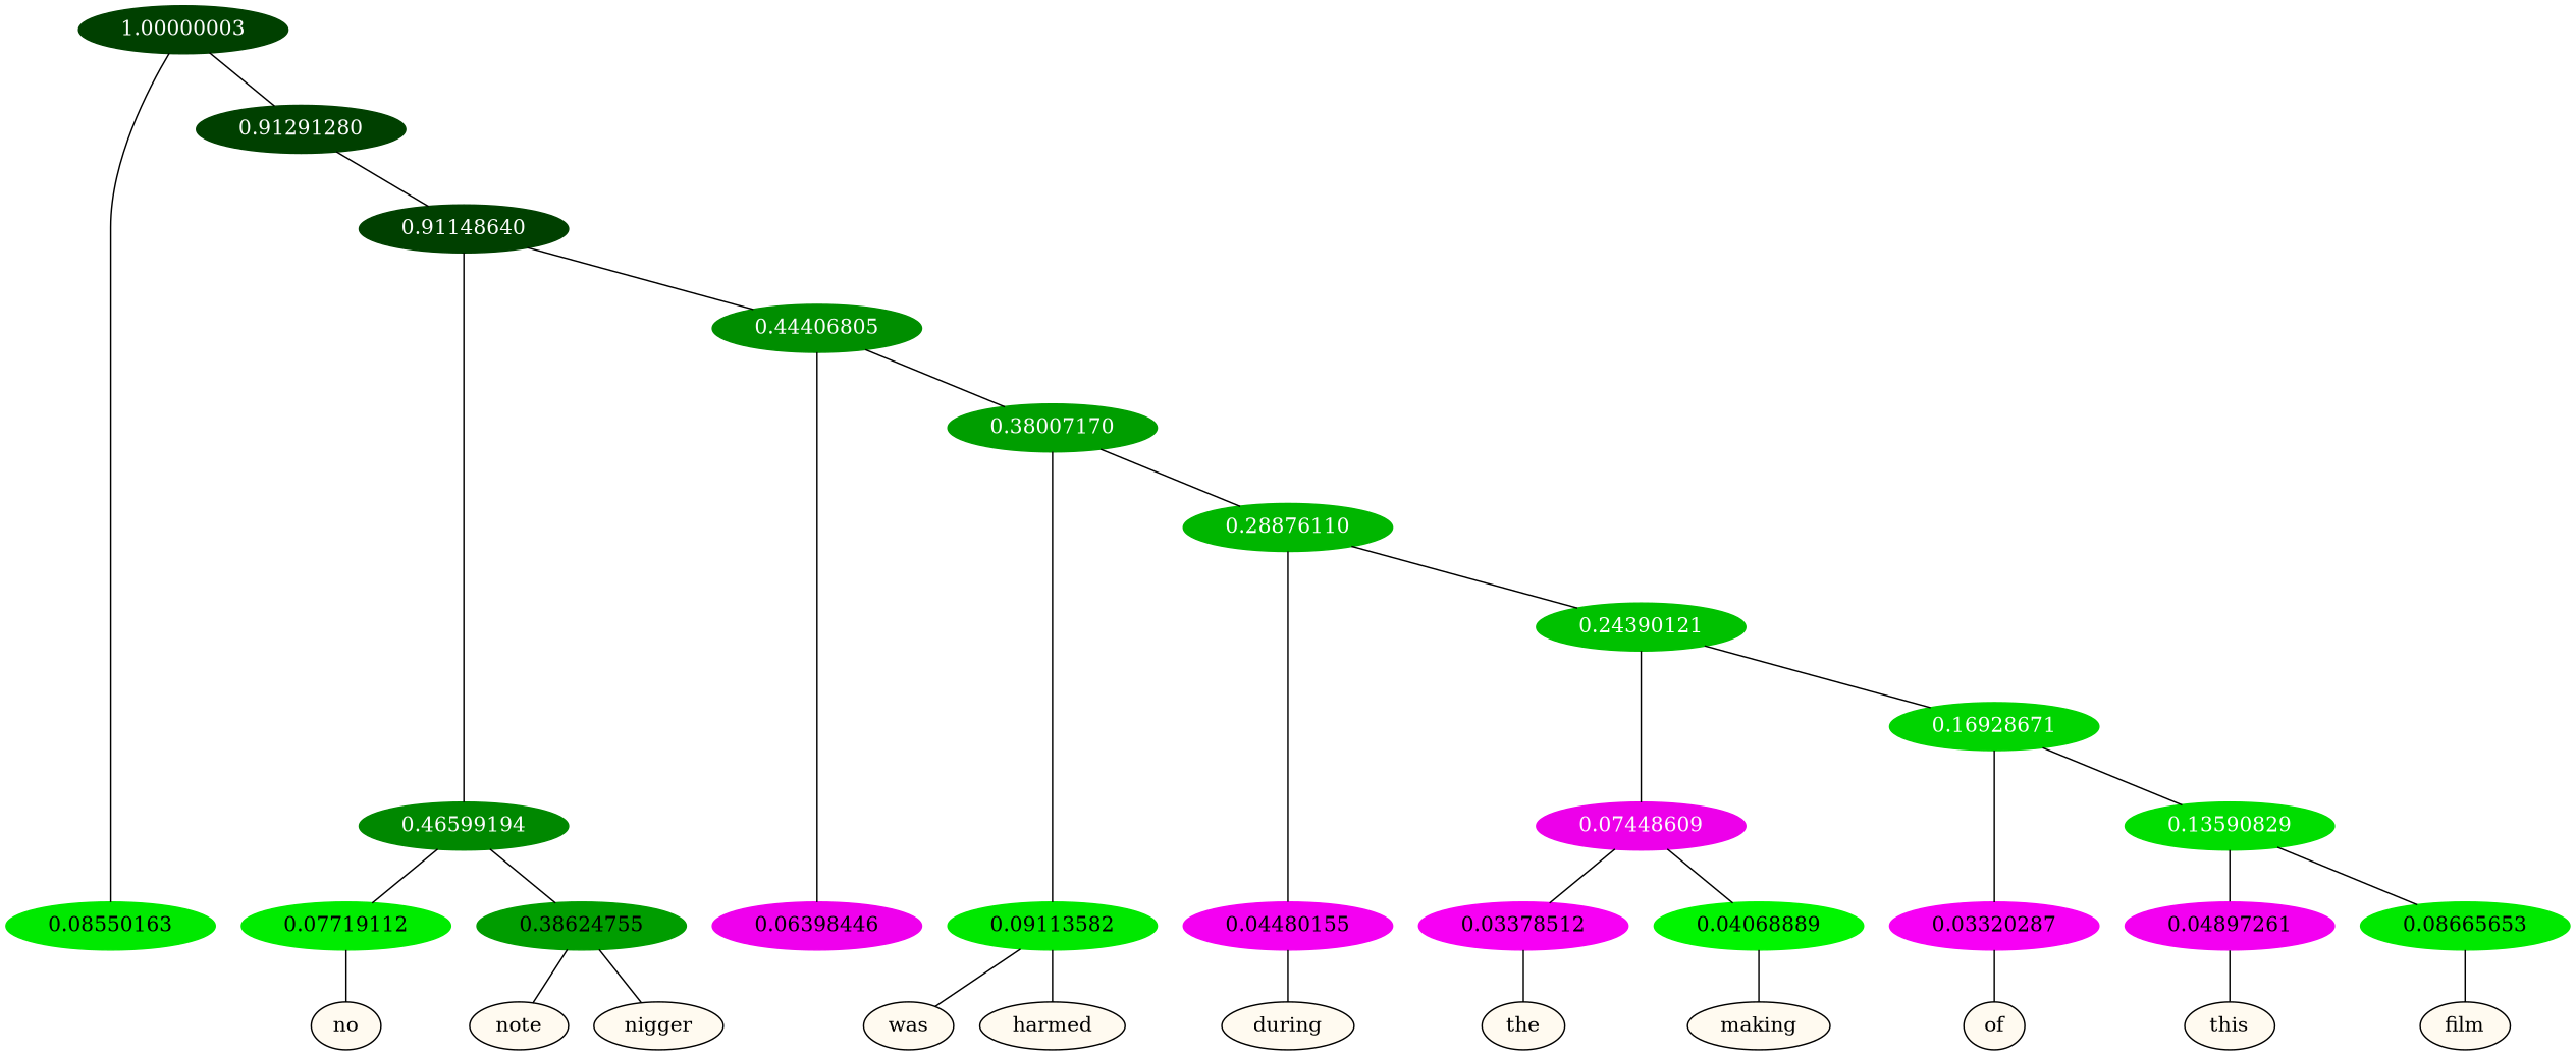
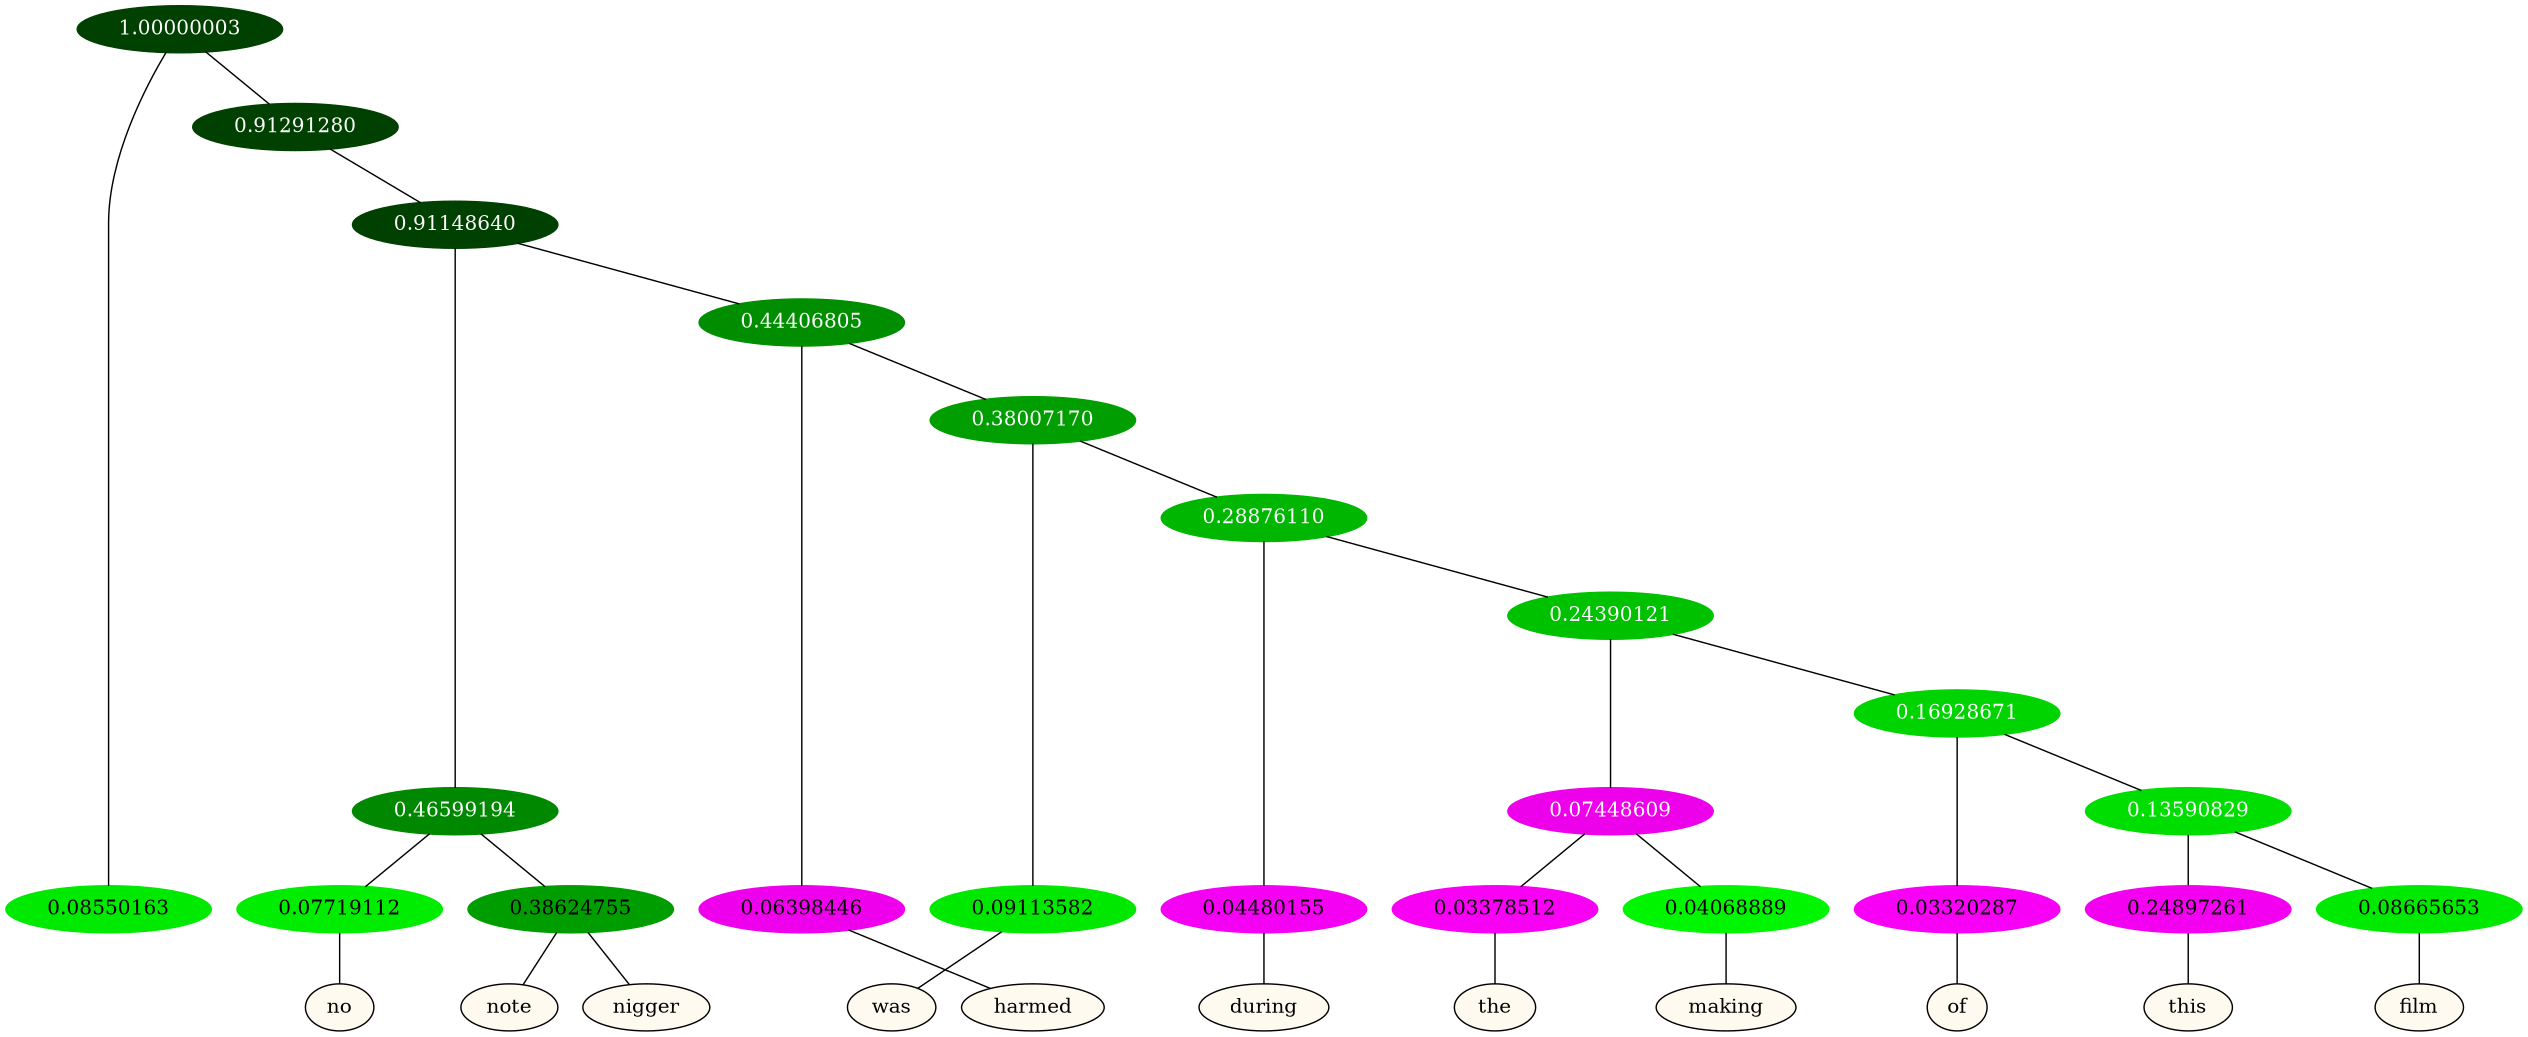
  graph {
    node [color=black format=png nodesep=0.001 ordering=out overlap_scaling=0.01 ranksep=0.001 style=filled]
    n1 [fillcolor=floralwhite height=0.15 label=note style="filled,solid" width=0.15]
    n2 [fillcolor=floralwhite height=0.15 label=no style="filled,solid" width=0.15]
    n3 [fillcolor=floralwhite height=0.15 label=nigger style="filled,solid" width=0.15]
    n4 [fillcolor=floralwhite height=0.15 label=was style="filled,solid" width=0.15]
    n5 [fillcolor=floralwhite height=0.15 label=harmed style="filled,solid" width=0.15]
    n6 [fillcolor=floralwhite height=0.15 label=during style="filled,solid" width=0.15]
    n7 [fillcolor=floralwhite height=0.15 label=the style="filled,solid" width=0.15]
    n8 [fillcolor=floralwhite height=0.15 label=making style="filled,solid" width=0.15]
    n9 [fillcolor=floralwhite height=0.15 label=of style="filled,solid" width=0.15]
    n10 [fillcolor=floralwhite height=0.15 label=this style="filled,solid" width=0.15]
    n11 [fillcolor=floralwhite height=0.15 label=film style="filled,solid" width=0.15]
    n12 [color="0.334 1.000 0.914" fontcolor=black height=0.15 label=0.08550163 width=0.15]
    n13 [color="0.334 1.000 0.923" fontcolor=black height=0.15 label=0.07719112 width=0.15]
    n14 [color="0.334 1.000 0.614" fontcolor=black height=0.15 label=0.38624755 width=0.15]
    n15 [color="0.835 1.000 0.936" fontcolor=black height=0.15 label=0.06398446 width=0.15]
    n16 [color="0.334 1.000 0.909" fontcolor=black height=0.15 label=0.09113582 width=0.15]
    n17 [color="0.835 1.000 0.955" fontcolor=black height=0.15 label=0.04480155 width=0.15]
    n18 [color="0.835 1.000 0.966" fontcolor=black height=0.15 label=0.03378512 width=0.15]
    n19 [color="0.334 1.000 0.959" fontcolor=black height=0.15 label=0.04068889 width=0.15]
    n20 [color="0.835 1.000 0.967" fontcolor=black height=0.15 label=0.03320287 width=0.15]
-   n21 [color="0.835 1.000 0.951" fontcolor=black height=0.15 label=0.04897261 width=0.15]
+   n21 [color="0.835 1.000 0.951" fontcolor=black height=0.15 label=0.24897261 width=0.15]
    n22 [color="0.334 1.000 0.913" fontcolor=black height=0.15 label=0.08665653 width=0.15]
    n23 [color="0.334 1.000 0.250" fontcolor=grey99 height=0.15 label=1.00000003 width=0.15]
    n24 [color="0.334 1.000 0.250" fontcolor=grey99 height=0.15 label=0.91291280 width=0.15]
    n25 [color="0.334 1.000 0.250" fontcolor=grey99 height=0.15 label=0.91148640 width=0.15]
    n26 [color="0.334 1.000 0.534" fontcolor=grey99 height=0.15 label=0.46599194 width=0.15]
    n27 [color="0.334 1.000 0.556" fontcolor=grey99 height=0.15 label=0.44406805 width=0.15]
    n28 [color="0.334 1.000 0.620" fontcolor=grey99 height=0.15 label=0.38007170 width=0.15]
    n29 [color="0.334 1.000 0.711" fontcolor=grey99 height=0.15 label=0.28876110 width=0.15]
    n30 [color="0.334 1.000 0.756" fontcolor=grey99 height=0.15 label=0.24390121 width=0.15]
    n31 [color="0.835 1.000 0.926" fontcolor=grey99 height=0.15 label=0.07448609 width=0.15]
    n32 [color="0.334 1.000 0.831" fontcolor=grey99 height=0.15 label=0.16928671 width=0.15]
    n33 [color="0.334 1.000 0.864" fontcolor=grey99 height=0.15 label=0.13590829 width=0.15]
    subgraph sub_1 {
      rank=same
      n1
      n2
      n3
      n4
      n5
      n6
      n7
      n8
      n9
      n10
      n11
    }
    subgraph sub_2 {
      rank=same
      n12
      n13
      n14
      n15
      n16
      n17
      n18
      n19
      n20
      n21
      n22
    }
    n13 -- n2
    n14 -- n1
    n14 -- n3
    n16 -- n4
-   n16 -- n5
+   n15 -- n5
    n17 -- n6
    n18 -- n7
    n19 -- n8
    n20 -- n9
    n21 -- n10
    n22 -- n11
    n23 -- n12
    n23 -- n24
    n24 -- n25
    n25 -- n26
    n25 -- n27
    n26 -- n13
    n26 -- n14
    n27 -- n15
    n27 -- n28
    n28 -- n16
    n28 -- n29
    n29 -- n17
    n29 -- n30
    n30 -- n31
    n30 -- n32
    n31 -- n18
    n31 -- n19
    n32 -- n20
    n32 -- n33
    n33 -- n21
    n33 -- n22
  }
